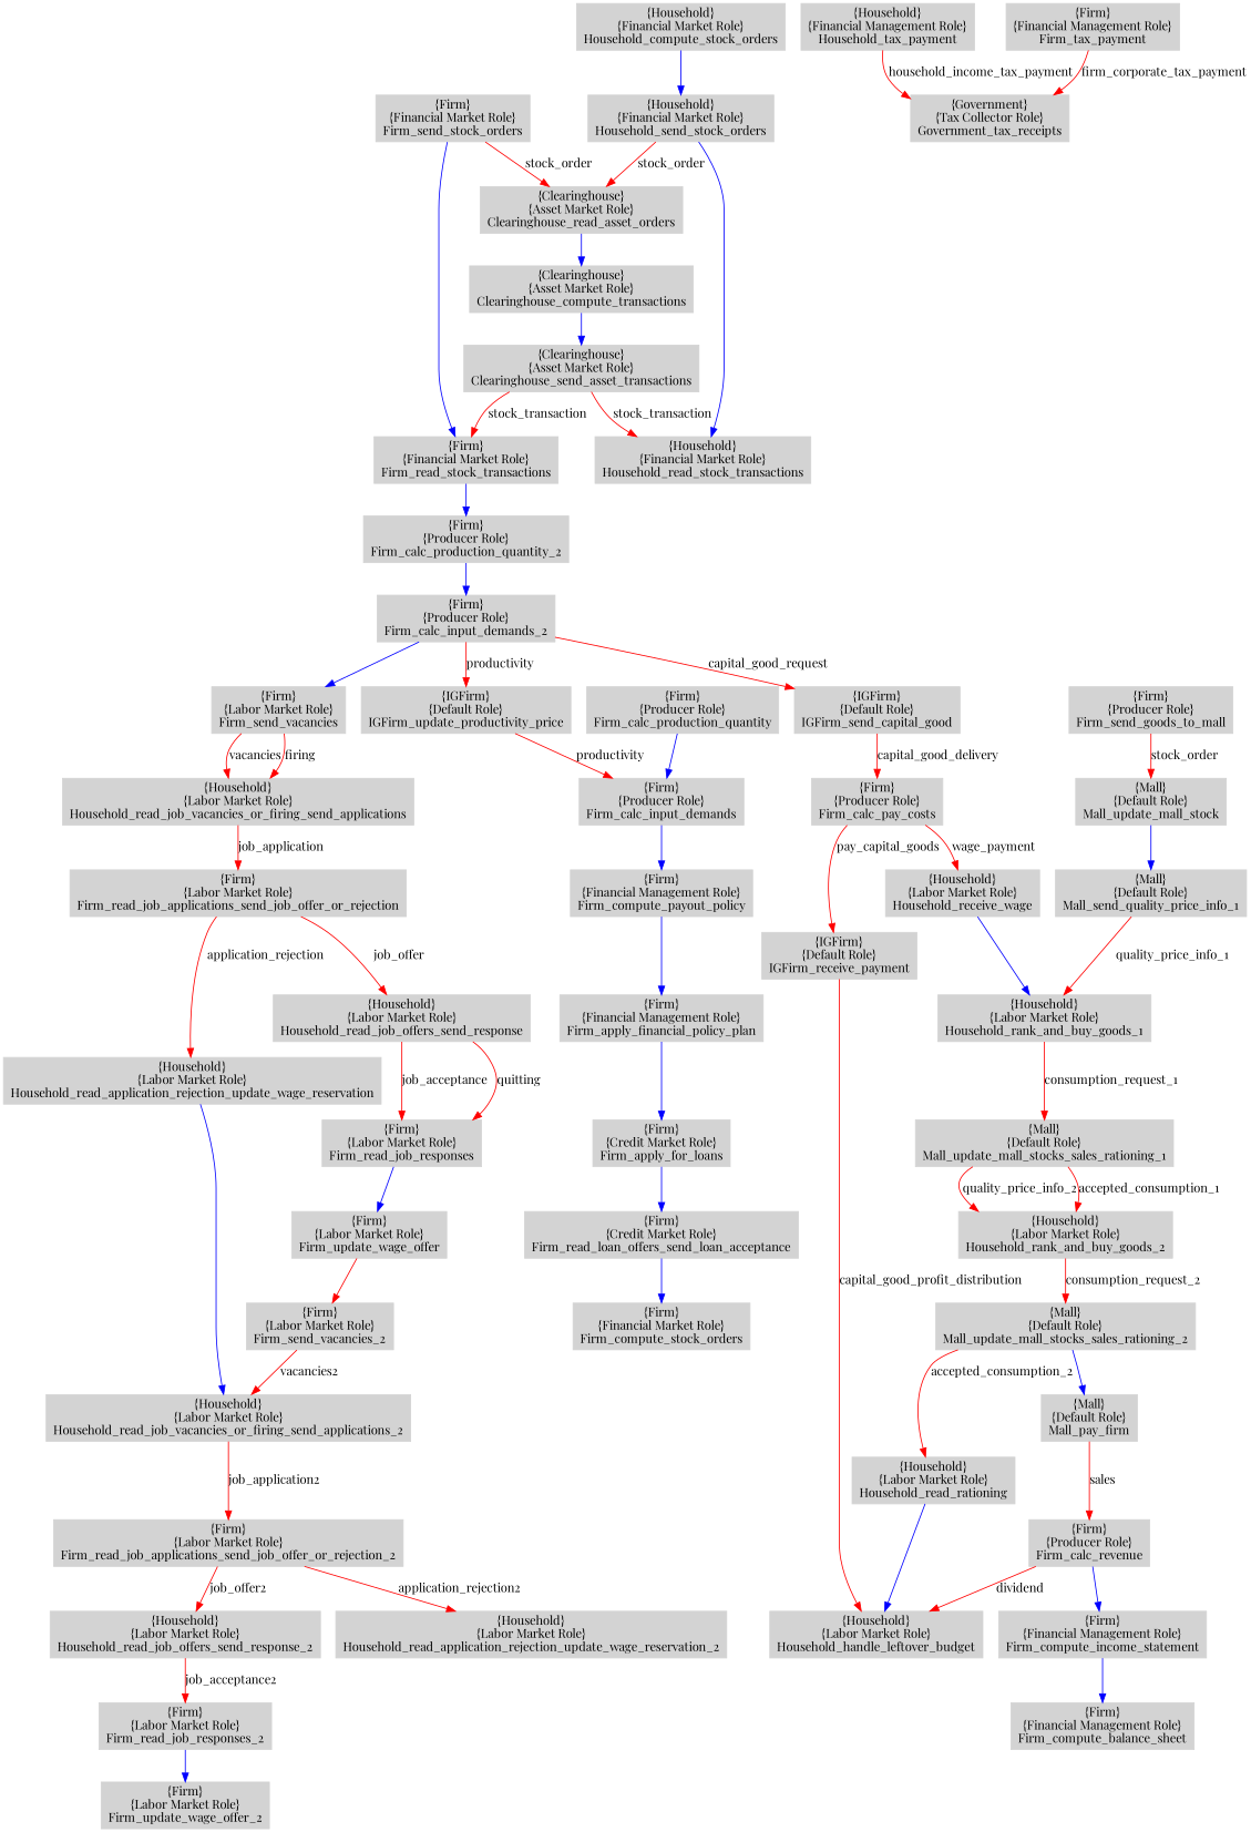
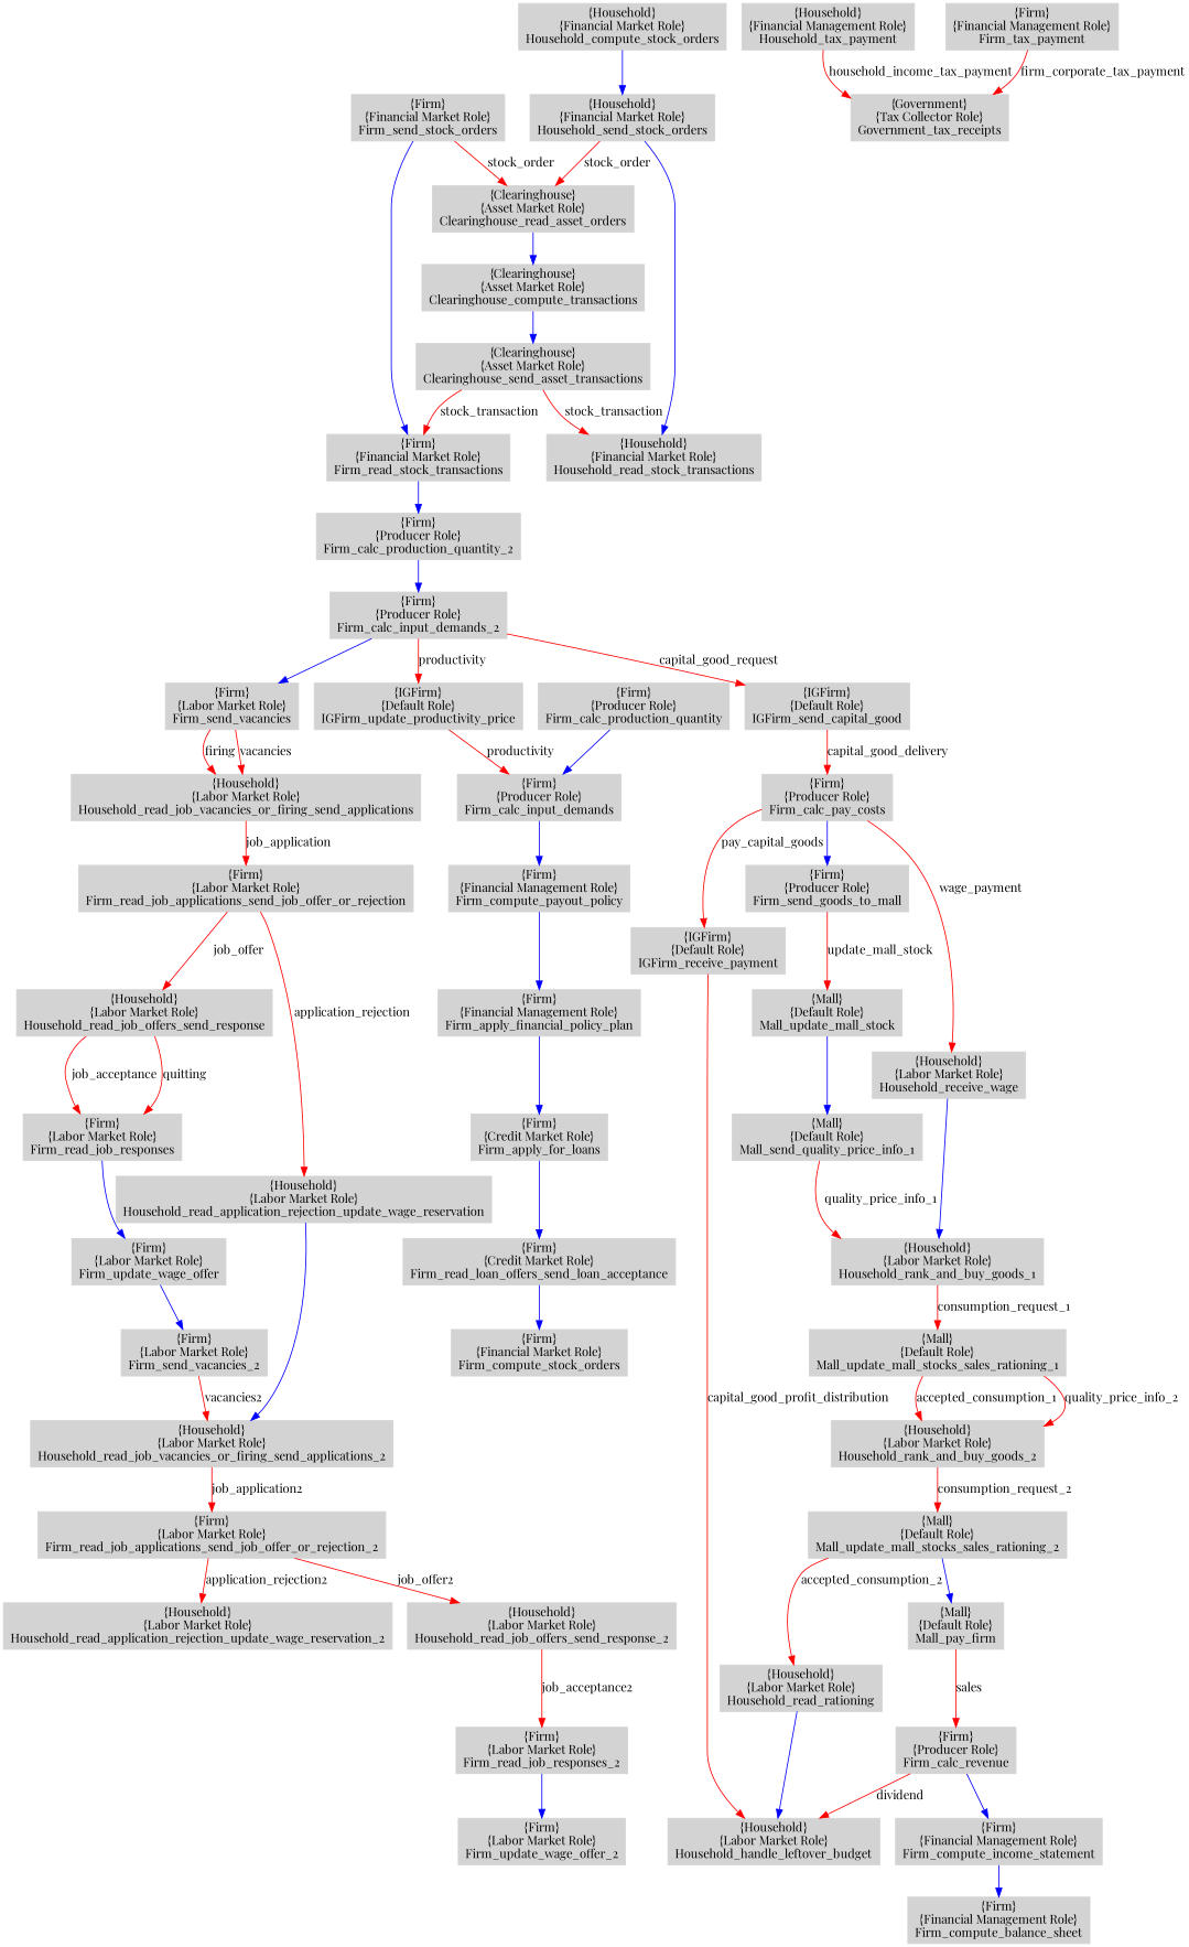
  digraph {
    fontname="Playfair Display"
    node [color=lightgray fontname="Playfair Display" shape=box style=filled]
    edge [color=red fontname="Playfair Display"]
    "{Firm}\n{Labor Market Role}\nFirm_send_vacancies"
    "{Household}\n{Labor Market Role}\nHousehold_read_job_vacancies_or_firing_send_applications"
    "{Firm}\n{Labor Market Role}\nFirm_read_job_applications_send_job_offer_or_rejection"
    "{Household}\n{Labor Market Role}\nHousehold_read_job_offers_send_response"
    "{Household}\n{Labor Market Role}\nHousehold_read_application_rejection_update_wage_reservation"
    "{Firm}\n{Labor Market Role}\nFirm_send_vacancies_2"
    "{Household}\n{Labor Market Role}\nHousehold_read_job_vacancies_or_firing_send_applications_2"
    "{Firm}\n{Labor Market Role}\nFirm_read_job_applications_send_job_offer_or_rejection_2"
    "{Household}\n{Labor Market Role}\nHousehold_read_job_offers_send_response_2"
    "{Household}\n{Labor Market Role}\nHousehold_read_application_rejection_update_wage_reservation_2"
    "{Firm}\n{Labor Market Role}\nFirm_read_job_responses"
    "{Firm}\n{Labor Market Role}\nFirm_read_job_responses_2"
    "{Firm}\n{Labor Market Role}\nFirm_update_wage_offer"
    "{Firm}\n{Labor Market Role}\nFirm_update_wage_offer_2"
    "{IGFirm}\n{Default Role}\nIGFirm_update_productivity_price"
    "{Firm}\n{Producer Role}\nFirm_calc_input_demands"
    "{Firm}\n{Financial Management Role}\nFirm_compute_payout_policy"
    "{Firm}\n{Producer Role}\nFirm_calc_input_demands_2"
    "{IGFirm}\n{Default Role}\nIGFirm_send_capital_good"
    "{Firm}\n{Financial Management Role}\nFirm_apply_financial_policy_plan"
    "{Firm}\n{Producer Role}\nFirm_calc_pay_costs"
    "{IGFirm}\n{Default Role}\nIGFirm_receive_payment"
    "{Household}\n{Labor Market Role}\nHousehold_receive_wage"
    "{Firm}\n{Producer Role}\nFirm_send_goods_to_mall"
    "{Household}\n{Labor Market Role}\nHousehold_handle_leftover_budget"
    "{Household}\n{Labor Market Role}\nHousehold_rank_and_buy_goods_1"
    "{Mall}\n{Default Role}\nMall_update_mall_stock"
    "{Mall}\n{Default Role}\nMall_update_mall_stocks_sales_rationing_1"
    "{Mall}\n{Default Role}\nMall_send_quality_price_info_1"
    "{Household}\n{Labor Market Role}\nHousehold_rank_and_buy_goods_2"
    "{Mall}\n{Default Role}\nMall_update_mall_stocks_sales_rationing_2"
    "{Household}\n{Labor Market Role}\nHousehold_read_rationing"
    "{Mall}\n{Default Role}\nMall_pay_firm"
    "{Firm}\n{Producer Role}\nFirm_calc_revenue"
    "{Firm}\n{Financial Management Role}\nFirm_compute_income_statement"
    "{Firm}\n{Financial Management Role}\nFirm_compute_balance_sheet"
    "{Household}\n{Financial Management Role}\nHousehold_tax_payment"
    "{Government}\n{Tax Collector Role}\nGovernment_tax_receipts"
    "{Firm}\n{Financial Management Role}\nFirm_tax_payment"
    "{Firm}\n{Financial Market Role}\nFirm_send_stock_orders"
    "{Clearinghouse}\n{Asset Market Role}\nClearinghouse_read_asset_orders"
    "{Firm}\n{Financial Market Role}\nFirm_read_stock_transactions"
    "{Clearinghouse}\n{Asset Market Role}\nClearinghouse_compute_transactions"
    "{Firm}\n{Producer Role}\nFirm_calc_production_quantity_2"
    "{Clearinghouse}\n{Asset Market Role}\nClearinghouse_send_asset_transactions"
    "{Household}\n{Financial Market Role}\nHousehold_send_stock_orders"
    "{Household}\n{Financial Market Role}\nHousehold_read_stock_transactions"
    "{Firm}\n{Producer Role}\nFirm_calc_production_quantity"
    "{Firm}\n{Credit Market Role}\nFirm_apply_for_loans"
    "{Firm}\n{Credit Market Role}\nFirm_read_loan_offers_send_loan_acceptance"
    "{Firm}\n{Financial Market Role}\nFirm_compute_stock_orders"
    "{Household}\n{Financial Market Role}\nHousehold_compute_stock_orders"
    "{Firm}\n{Labor Market Role}\nFirm_send_vacancies" -> "{Household}\n{Labor Market Role}\nHousehold_read_job_vacancies_or_firing_send_applications" [label=vacancies]
    "{Firm}\n{Labor Market Role}\nFirm_send_vacancies" -> "{Household}\n{Labor Market Role}\nHousehold_read_job_vacancies_or_firing_send_applications" [label=firing]
    "{Household}\n{Labor Market Role}\nHousehold_read_job_vacancies_or_firing_send_applications" -> "{Firm}\n{Labor Market Role}\nFirm_read_job_applications_send_job_offer_or_rejection" [label=job_application]
    "{Firm}\n{Labor Market Role}\nFirm_read_job_applications_send_job_offer_or_rejection" -> "{Household}\n{Labor Market Role}\nHousehold_read_job_offers_send_response" [label=job_offer]
    "{Firm}\n{Labor Market Role}\nFirm_read_job_applications_send_job_offer_or_rejection" -> "{Household}\n{Labor Market Role}\nHousehold_read_application_rejection_update_wage_reservation" [label=application_rejection]
    "{Household}\n{Labor Market Role}\nHousehold_read_job_offers_send_response" -> "{Firm}\n{Labor Market Role}\nFirm_read_job_responses" [label=job_acceptance]
    "{Household}\n{Labor Market Role}\nHousehold_read_job_offers_send_response" -> "{Firm}\n{Labor Market Role}\nFirm_read_job_responses" [label=quitting]
    "{Household}\n{Labor Market Role}\nHousehold_read_application_rejection_update_wage_reservation" -> "{Household}\n{Labor Market Role}\nHousehold_read_job_vacancies_or_firing_send_applications_2" [color=blue]
    "{Firm}\n{Labor Market Role}\nFirm_send_vacancies_2" -> "{Household}\n{Labor Market Role}\nHousehold_read_job_vacancies_or_firing_send_applications_2" [label=vacancies2]
    "{Household}\n{Labor Market Role}\nHousehold_read_job_vacancies_or_firing_send_applications_2" -> "{Firm}\n{Labor Market Role}\nFirm_read_job_applications_send_job_offer_or_rejection_2" [label=job_application2]
    "{Firm}\n{Labor Market Role}\nFirm_read_job_applications_send_job_offer_or_rejection_2" -> "{Household}\n{Labor Market Role}\nHousehold_read_job_offers_send_response_2" [label=job_offer2]
    "{Firm}\n{Labor Market Role}\nFirm_read_job_applications_send_job_offer_or_rejection_2" -> "{Household}\n{Labor Market Role}\nHousehold_read_application_rejection_update_wage_reservation_2" [label=application_rejection2]
    "{Household}\n{Labor Market Role}\nHousehold_read_job_offers_send_response_2" -> "{Firm}\n{Labor Market Role}\nFirm_read_job_responses_2" [label=job_acceptance2]
    "{Firm}\n{Labor Market Role}\nFirm_read_job_responses" -> "{Firm}\n{Labor Market Role}\nFirm_update_wage_offer" [color=blue]
    "{Firm}\n{Labor Market Role}\nFirm_read_job_responses_2" -> "{Firm}\n{Labor Market Role}\nFirm_update_wage_offer_2" [color=blue]
-   "{Firm}\n{Labor Market Role}\nFirm_update_wage_offer" -> "{Firm}\n{Labor Market Role}\nFirm_send_vacancies_2"
+   "{Firm}\n{Labor Market Role}\nFirm_update_wage_offer" -> "{Firm}\n{Labor Market Role}\nFirm_send_vacancies_2" [color=blue]
    "{IGFirm}\n{Default Role}\nIGFirm_update_productivity_price" -> "{Firm}\n{Producer Role}\nFirm_calc_input_demands" [label=productivity]
    "{Firm}\n{Producer Role}\nFirm_calc_input_demands" -> "{Firm}\n{Financial Management Role}\nFirm_compute_payout_policy" [color=blue]
    "{Firm}\n{Financial Management Role}\nFirm_compute_payout_policy" -> "{Firm}\n{Financial Management Role}\nFirm_apply_financial_policy_plan" [color=blue]
    "{Firm}\n{Producer Role}\nFirm_calc_input_demands_2" -> "{Firm}\n{Labor Market Role}\nFirm_send_vacancies" [color=blue]
    "{Firm}\n{Producer Role}\nFirm_calc_input_demands_2" -> "{IGFirm}\n{Default Role}\nIGFirm_update_productivity_price" [label=productivity]
    "{Firm}\n{Producer Role}\nFirm_calc_input_demands_2" -> "{IGFirm}\n{Default Role}\nIGFirm_send_capital_good" [label=capital_good_request]
    "{IGFirm}\n{Default Role}\nIGFirm_send_capital_good" -> "{Firm}\n{Producer Role}\nFirm_calc_pay_costs" [label=capital_good_delivery]
    "{Firm}\n{Financial Management Role}\nFirm_apply_financial_policy_plan" -> "{Firm}\n{Credit Market Role}\nFirm_apply_for_loans" [color=blue]
    "{Firm}\n{Producer Role}\nFirm_calc_pay_costs" -> "{IGFirm}\n{Default Role}\nIGFirm_receive_payment" [label=pay_capital_goods]
    "{Firm}\n{Producer Role}\nFirm_calc_pay_costs" -> "{Household}\n{Labor Market Role}\nHousehold_receive_wage" [label=wage_payment]
+   "{Firm}\n{Producer Role}\nFirm_calc_pay_costs" -> "{Firm}\n{Producer Role}\nFirm_send_goods_to_mall" [color=blue]
    "{IGFirm}\n{Default Role}\nIGFirm_receive_payment" -> "{Household}\n{Labor Market Role}\nHousehold_handle_leftover_budget" [label=capital_good_profit_distribution]
    "{Household}\n{Labor Market Role}\nHousehold_receive_wage" -> "{Household}\n{Labor Market Role}\nHousehold_rank_and_buy_goods_1" [color=blue]
-   "{Firm}\n{Producer Role}\nFirm_send_goods_to_mall" -> "{Mall}\n{Default Role}\nMall_update_mall_stock" [label=stock_order]
+   "{Firm}\n{Producer Role}\nFirm_send_goods_to_mall" -> "{Mall}\n{Default Role}\nMall_update_mall_stock" [label=update_mall_stock]
    "{Household}\n{Labor Market Role}\nHousehold_rank_and_buy_goods_1" -> "{Mall}\n{Default Role}\nMall_update_mall_stocks_sales_rationing_1" [label=consumption_request_1]
    "{Mall}\n{Default Role}\nMall_update_mall_stock" -> "{Mall}\n{Default Role}\nMall_send_quality_price_info_1" [color=blue]
    "{Mall}\n{Default Role}\nMall_update_mall_stocks_sales_rationing_1" -> "{Household}\n{Labor Market Role}\nHousehold_rank_and_buy_goods_2" [label=quality_price_info_2]
    "{Mall}\n{Default Role}\nMall_update_mall_stocks_sales_rationing_1" -> "{Household}\n{Labor Market Role}\nHousehold_rank_and_buy_goods_2" [label=accepted_consumption_1]
    "{Mall}\n{Default Role}\nMall_send_quality_price_info_1" -> "{Household}\n{Labor Market Role}\nHousehold_rank_and_buy_goods_1" [label=quality_price_info_1]
    "{Household}\n{Labor Market Role}\nHousehold_rank_and_buy_goods_2" -> "{Mall}\n{Default Role}\nMall_update_mall_stocks_sales_rationing_2" [label=consumption_request_2]
    "{Mall}\n{Default Role}\nMall_update_mall_stocks_sales_rationing_2" -> "{Household}\n{Labor Market Role}\nHousehold_read_rationing" [label=accepted_consumption_2]
    "{Mall}\n{Default Role}\nMall_update_mall_stocks_sales_rationing_2" -> "{Mall}\n{Default Role}\nMall_pay_firm" [color=blue]
    "{Household}\n{Labor Market Role}\nHousehold_read_rationing" -> "{Household}\n{Labor Market Role}\nHousehold_handle_leftover_budget" [color=blue]
    "{Mall}\n{Default Role}\nMall_pay_firm" -> "{Firm}\n{Producer Role}\nFirm_calc_revenue" [label=sales]
    "{Firm}\n{Producer Role}\nFirm_calc_revenue" -> "{Household}\n{Labor Market Role}\nHousehold_handle_leftover_budget" [label=dividend]
    "{Firm}\n{Producer Role}\nFirm_calc_revenue" -> "{Firm}\n{Financial Management Role}\nFirm_compute_income_statement" [color=blue]
    "{Firm}\n{Financial Management Role}\nFirm_compute_income_statement" -> "{Firm}\n{Financial Management Role}\nFirm_compute_balance_sheet" [color=blue]
    "{Household}\n{Financial Management Role}\nHousehold_tax_payment" -> "{Government}\n{Tax Collector Role}\nGovernment_tax_receipts" [label=household_income_tax_payment]
    "{Firm}\n{Financial Management Role}\nFirm_tax_payment" -> "{Government}\n{Tax Collector Role}\nGovernment_tax_receipts" [label=firm_corporate_tax_payment]
    "{Firm}\n{Financial Market Role}\nFirm_send_stock_orders" -> "{Clearinghouse}\n{Asset Market Role}\nClearinghouse_read_asset_orders" [label=stock_order]
    "{Firm}\n{Financial Market Role}\nFirm_send_stock_orders" -> "{Firm}\n{Financial Market Role}\nFirm_read_stock_transactions" [color=blue]
    "{Clearinghouse}\n{Asset Market Role}\nClearinghouse_read_asset_orders" -> "{Clearinghouse}\n{Asset Market Role}\nClearinghouse_compute_transactions" [color=blue]
    "{Firm}\n{Financial Market Role}\nFirm_read_stock_transactions" -> "{Firm}\n{Producer Role}\nFirm_calc_production_quantity_2" [color=blue]
    "{Clearinghouse}\n{Asset Market Role}\nClearinghouse_compute_transactions" -> "{Clearinghouse}\n{Asset Market Role}\nClearinghouse_send_asset_transactions" [color=blue]
    "{Firm}\n{Producer Role}\nFirm_calc_production_quantity_2" -> "{Firm}\n{Producer Role}\nFirm_calc_input_demands_2" [color=blue]
    "{Clearinghouse}\n{Asset Market Role}\nClearinghouse_send_asset_transactions" -> "{Firm}\n{Financial Market Role}\nFirm_read_stock_transactions" [label=stock_transaction]
    "{Clearinghouse}\n{Asset Market Role}\nClearinghouse_send_asset_transactions" -> "{Household}\n{Financial Market Role}\nHousehold_read_stock_transactions" [label=stock_transaction]
    "{Household}\n{Financial Market Role}\nHousehold_send_stock_orders" -> "{Clearinghouse}\n{Asset Market Role}\nClearinghouse_read_asset_orders" [label=stock_order]
    "{Household}\n{Financial Market Role}\nHousehold_send_stock_orders" -> "{Household}\n{Financial Market Role}\nHousehold_read_stock_transactions" [color=blue]
    "{Firm}\n{Producer Role}\nFirm_calc_production_quantity" -> "{Firm}\n{Producer Role}\nFirm_calc_input_demands" [color=blue]
    "{Firm}\n{Credit Market Role}\nFirm_apply_for_loans" -> "{Firm}\n{Credit Market Role}\nFirm_read_loan_offers_send_loan_acceptance" [color=blue]
    "{Firm}\n{Credit Market Role}\nFirm_read_loan_offers_send_loan_acceptance" -> "{Firm}\n{Financial Market Role}\nFirm_compute_stock_orders" [color=blue]
    "{Household}\n{Financial Market Role}\nHousehold_compute_stock_orders" -> "{Household}\n{Financial Market Role}\nHousehold_send_stock_orders" [color=blue]
  }
